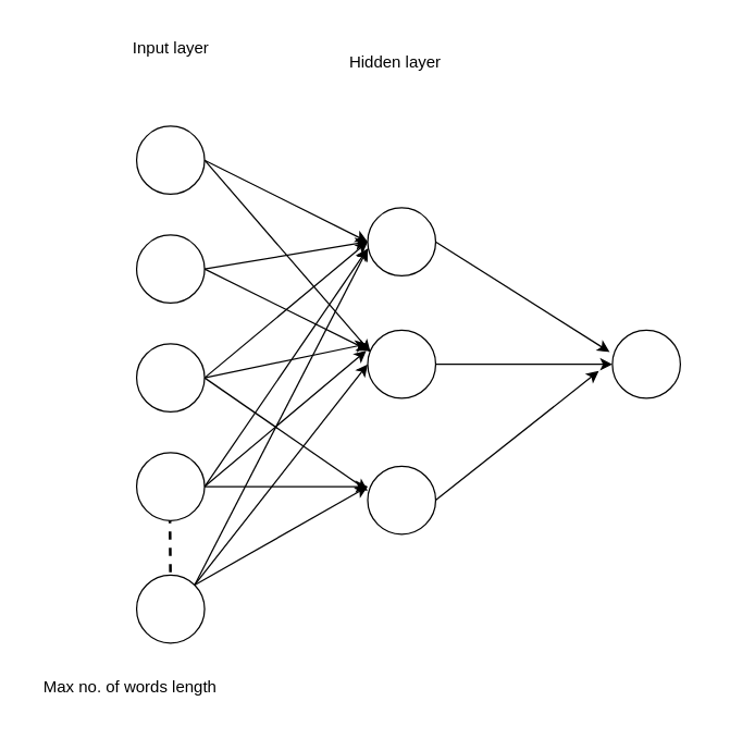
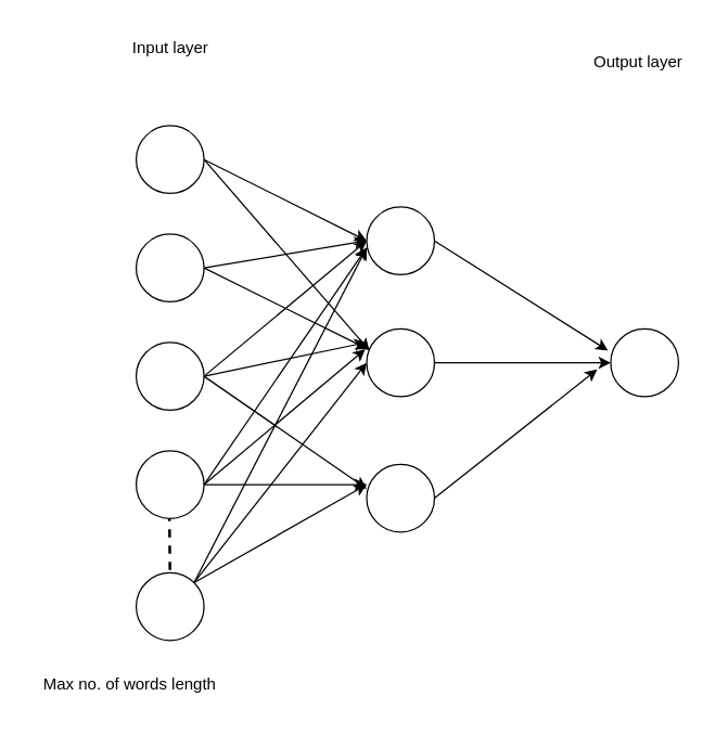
  <mxCell id="0" />
  <mxCell id="1" parent="0" />
  <mxCell id="2" style="rounded=0;orthogonalLoop=1;jettySize=auto;html=1;exitX=1;exitY=0.5;exitDx=0;exitDy=0;entryX=0;entryY=0.5;entryDx=0;entryDy=0;" edge="1" parent="1" source="3" target="21"><mxGeometry relative="1" as="geometry" /></mxCell>
  <mxCell id="3" value="" style="ellipse;whiteSpace=wrap;html=1;aspect=fixed;" vertex="1" parent="1"><mxGeometry x="100" y="92" width="50" height="50" as="geometry" /></mxCell>
  <mxCell id="4" style="rounded=0;orthogonalLoop=1;jettySize=auto;html=1;exitX=1;exitY=0.5;exitDx=0;exitDy=0;entryX=0;entryY=0.5;entryDx=0;entryDy=0;" edge="1" parent="1" source="5" target="21"><mxGeometry relative="1" as="geometry" /></mxCell>
  <mxCell id="5" value="" style="ellipse;whiteSpace=wrap;html=1;aspect=fixed;" vertex="1" parent="1"><mxGeometry x="100" y="172" width="50" height="50" as="geometry" /></mxCell>
  <mxCell id="6" style="rounded=0;orthogonalLoop=1;jettySize=auto;html=1;exitX=1;exitY=0.5;exitDx=0;exitDy=0;entryX=0;entryY=0.5;entryDx=0;entryDy=0;" edge="1" parent="1" source="8" target="21"><mxGeometry relative="1" as="geometry" /></mxCell>
  <mxCell id="7" style="rounded=0;orthogonalLoop=1;jettySize=auto;html=1;exitX=1;exitY=0.5;exitDx=0;exitDy=0;" edge="1" parent="1" source="8"><mxGeometry relative="1" as="geometry"><mxPoint x="270" y="252" as="targetPoint" /></mxGeometry></mxCell>
  <mxCell id="8" value="" style="ellipse;whiteSpace=wrap;html=1;aspect=fixed;" vertex="1" parent="1"><mxGeometry x="100" y="252" width="50" height="50" as="geometry" /></mxCell>
  <mxCell id="9" style="rounded=0;orthogonalLoop=1;jettySize=auto;html=1;" edge="1" parent="1" source="11"><mxGeometry relative="1" as="geometry"><mxPoint x="270" y="357" as="targetPoint" /></mxGeometry></mxCell>
  <mxCell id="10" style="rounded=0;orthogonalLoop=1;jettySize=auto;html=1;exitX=1;exitY=0.5;exitDx=0;exitDy=0;" edge="1" parent="1" source="11"><mxGeometry relative="1" as="geometry"><mxPoint x="270" y="182" as="targetPoint" /></mxGeometry></mxCell>
  <mxCell id="11" value="" style="ellipse;whiteSpace=wrap;html=1;aspect=fixed;" vertex="1" parent="1"><mxGeometry x="100" y="332" width="50" height="50" as="geometry" /></mxCell>
  <mxCell id="12" value="" style="endArrow=none;dashed=1;html=1;rounded=0;fontStyle=1;shadow=0;strokeWidth=2;" edge="1" parent="1"><mxGeometry width="50" height="50" relative="1" as="geometry"><mxPoint x="125" y="432" as="sourcePoint" /><mxPoint x="124.5" y="382" as="targetPoint" /></mxGeometry></mxCell>
  <mxCell id="13" style="rounded=0;orthogonalLoop=1;jettySize=auto;html=1;exitX=1;exitY=0;exitDx=0;exitDy=0;" edge="1" parent="1" source="15"><mxGeometry relative="1" as="geometry"><mxPoint x="270" y="182" as="targetPoint" /></mxGeometry></mxCell>
  <mxCell id="14" style="rounded=0;orthogonalLoop=1;jettySize=auto;html=1;exitX=1;exitY=0;exitDx=0;exitDy=0;entryX=0;entryY=0.5;entryDx=0;entryDy=0;" edge="1" parent="1" source="15" target="20"><mxGeometry relative="1" as="geometry" /></mxCell>
  <mxCell id="15" value="" style="ellipse;whiteSpace=wrap;html=1;aspect=fixed;" vertex="1" parent="1"><mxGeometry x="100" y="422" width="50" height="50" as="geometry" /></mxCell>
  <mxCell id="16" value="" style="ellipse;whiteSpace=wrap;html=1;aspect=fixed;" vertex="1" parent="1"><mxGeometry x="450" y="242" width="50" height="50" as="geometry" /></mxCell>
  <mxCell id="17" style="rounded=0;orthogonalLoop=1;jettySize=auto;html=1;exitX=1;exitY=0.5;exitDx=0;exitDy=0;" edge="1" parent="1" source="18"><mxGeometry relative="1" as="geometry"><mxPoint x="440" y="272" as="targetPoint" /></mxGeometry></mxCell>
  <mxCell id="18" value="" style="ellipse;whiteSpace=wrap;html=1;aspect=fixed;" vertex="1" parent="1"><mxGeometry x="270" y="342" width="50" height="50" as="geometry" /></mxCell>
  <mxCell id="19" style="edgeStyle=orthogonalEdgeStyle;rounded=0;orthogonalLoop=1;jettySize=auto;html=1;exitX=1;exitY=0.5;exitDx=0;exitDy=0;entryX=0;entryY=0.5;entryDx=0;entryDy=0;" edge="1" parent="1" source="20" target="16"><mxGeometry relative="1" as="geometry" /></mxCell>
  <mxCell id="20" value="" style="ellipse;whiteSpace=wrap;html=1;aspect=fixed;" vertex="1" parent="1"><mxGeometry x="270" y="242" width="50" height="50" as="geometry" /></mxCell>
  <mxCell id="21" value="" style="ellipse;whiteSpace=wrap;html=1;aspect=fixed;" vertex="1" parent="1"><mxGeometry x="270" y="152" width="50" height="50" as="geometry" /></mxCell>
  <mxCell id="22" style="rounded=0;orthogonalLoop=1;jettySize=auto;html=1;exitX=1;exitY=0.5;exitDx=0;exitDy=0;entryX=0.02;entryY=0.3;entryDx=0;entryDy=0;entryPerimeter=0;" edge="1" parent="1" source="5" target="20"><mxGeometry relative="1" as="geometry" /></mxCell>
  <mxCell id="23" style="rounded=0;orthogonalLoop=1;jettySize=auto;html=1;exitX=1;exitY=0.5;exitDx=0;exitDy=0;entryX=0;entryY=0.36;entryDx=0;entryDy=0;entryPerimeter=0;" edge="1" parent="1" source="8" target="18"><mxGeometry relative="1" as="geometry" /></mxCell>
  <mxCell id="24" style="rounded=0;orthogonalLoop=1;jettySize=auto;html=1;exitX=1;exitY=0.5;exitDx=0;exitDy=0;entryX=0.04;entryY=0.32;entryDx=0;entryDy=0;entryPerimeter=0;" edge="1" parent="1" source="3" target="20"><mxGeometry relative="1" as="geometry" /></mxCell>
  <mxCell id="25" style="rounded=0;orthogonalLoop=1;jettySize=auto;html=1;exitX=1;exitY=0.5;exitDx=0;exitDy=0;entryX=-0.02;entryY=0.3;entryDx=0;entryDy=0;entryPerimeter=0;" edge="1" parent="1" source="11" target="20"><mxGeometry relative="1" as="geometry" /></mxCell>
  <mxCell id="26" style="rounded=0;orthogonalLoop=1;jettySize=auto;html=1;exitX=1;exitY=0;exitDx=0;exitDy=0;entryX=0;entryY=0.3;entryDx=0;entryDy=0;entryPerimeter=0;" edge="1" parent="1" source="15" target="18"><mxGeometry relative="1" as="geometry" /></mxCell>
  <mxCell id="27" style="rounded=0;orthogonalLoop=1;jettySize=auto;html=1;exitX=1;exitY=0.5;exitDx=0;exitDy=0;entryX=-0.04;entryY=0.32;entryDx=0;entryDy=0;entryPerimeter=0;" edge="1" parent="1" source="21" target="16"><mxGeometry relative="1" as="geometry" /></mxCell>
  <mxCell id="28" value="Input layer" style="text;html=1;align=center;verticalAlign=middle;resizable=0;points=[];autosize=1;strokeColor=none;fillColor=none;" vertex="1" parent="1"><mxGeometry x="85" y="20" width="80" height="30" as="geometry" /></mxCell>
- <mxCell id="29" value="Hidden layer" style="text;html=1;align=center;verticalAlign=middle;resizable=0;points=[];autosize=1;strokeColor=none;fillColor=none;" vertex="1" parent="1"><mxGeometry x="245" y="30" width="90" height="30" as="geometry" /></mxCell>
+ <mxCell id="30" value="Output&amp;nbsp;&lt;span data-darkreader-inline-color=&quot;&quot; data-darkreader-inline-bgcolor=&quot;&quot; style=&quot;background-color: initial; color: rgb(0, 0, 0); --darkreader-inline-bgcolor: initial; --darkreader-inline-color: #e8e6e3;&quot;&gt;layer&lt;/span&gt;" style="text;html=1;align=center;verticalAlign=middle;resizable=0;points=[];autosize=1;strokeColor=none;fillColor=none;" vertex="1" parent="1"><mxGeometry x="425" y="30" width="90" height="30" as="geometry" /></mxCell>
  <mxCell id="31" value="Max no. of words length" style="text;html=1;align=center;verticalAlign=middle;resizable=0;points=[];autosize=1;strokeColor=none;fillColor=none;" vertex="1" parent="1"><mxGeometry x="20" y="490" width="150" height="30" as="geometry" /></mxCell>
